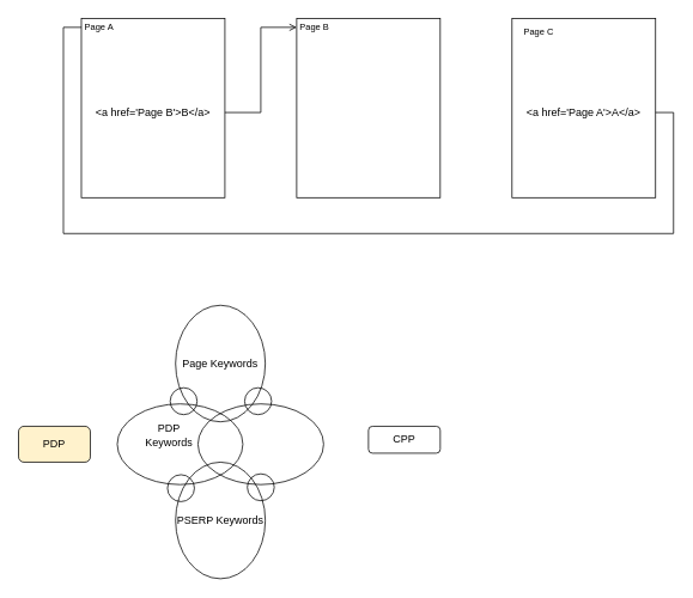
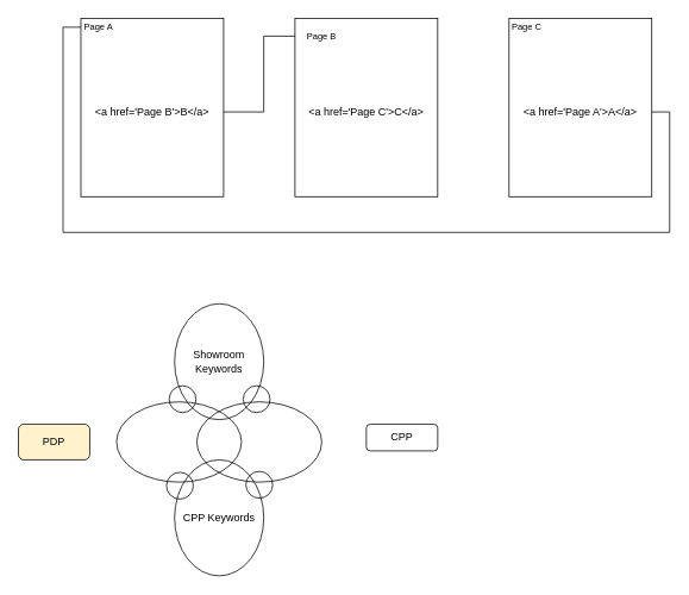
  <mxCell id="0" />
  <mxCell id="1" parent="0" />
  <mxCell id="2" value="&lt;p&gt;&lt;br&gt;&lt;/p&gt;" style="rounded=0;whiteSpace=wrap;html=1;align=left;" parent="1" vertex="1"><mxGeometry x="90" y="20" width="160" height="200" as="geometry" /></mxCell>
  <mxCell id="3" value="&lt;font style=&quot;font-size: 10px;&quot;&gt;Page A&lt;/font&gt;" style="text;html=1;align=center;verticalAlign=middle;whiteSpace=wrap;rounded=0;" parent="1" vertex="1"><mxGeometry x="90" y="20" width="40" height="20" as="geometry" /></mxCell>
  <mxCell id="4" style="edgeStyle=orthogonalEdgeStyle;rounded=0;orthogonalLoop=1;jettySize=auto;html=1;exitX=1;exitY=0.5;exitDx=0;exitDy=0;entryX=0;entryY=0.5;entryDx=0;entryDy=0;endArrow=open;" parent="1" source="5" target="7" edge="1"><mxGeometry relative="1" as="geometry" /></mxCell>
  <mxCell id="5" value="&amp;lt;a href='Page B'&amp;gt;B&amp;lt;/a&amp;gt;" style="text;html=1;align=center;verticalAlign=middle;whiteSpace=wrap;rounded=0;" parent="1" vertex="1"><mxGeometry x="90" y="110" width="160" height="30" as="geometry" /></mxCell>
  <mxCell id="6" value="&lt;p&gt;&lt;br&gt;&lt;/p&gt;" style="rounded=0;whiteSpace=wrap;html=1;align=left;" parent="1" vertex="1"><mxGeometry x="330" y="20" width="160" height="200" as="geometry" /></mxCell>
- <mxCell id="7" value="&lt;font style=&quot;font-size: 10px;&quot;&gt;Page B&lt;/font&gt;" style="text;html=1;align=center;verticalAlign=middle;whiteSpace=wrap;rounded=0;" parent="1" vertex="1"><mxGeometry x="330" y="20" width="40" height="20" as="geometry" /></mxCell>
+ <mxCell id="7" value="&lt;font style=&quot;font-size: 10px;&quot;&gt;Page B&lt;/font&gt;" style="text;html=1;align=center;verticalAlign=middle;whiteSpace=wrap;rounded=0;" parent="1" vertex="1"><mxGeometry x="340" y="30" width="40" height="20" as="geometry" /></mxCell>
+ <mxCell id="8" value="&amp;lt;a href='Page C'&amp;gt;C&amp;lt;/a&amp;gt;" style="text;html=1;align=center;verticalAlign=middle;whiteSpace=wrap;rounded=0;" parent="1" vertex="1"><mxGeometry x="330" y="110" width="160" height="30" as="geometry" /></mxCell>
  <mxCell id="9" value="&lt;p&gt;&lt;br&gt;&lt;/p&gt;" style="rounded=0;whiteSpace=wrap;html=1;align=left;" parent="1" vertex="1"><mxGeometry x="570" y="20" width="160" height="200" as="geometry" /></mxCell>
- <mxCell id="10" value="&lt;font style=&quot;font-size: 10px;&quot;&gt;Page C&lt;/font&gt;" style="text;html=1;align=center;verticalAlign=middle;whiteSpace=wrap;rounded=0;" parent="1" vertex="1"><mxGeometry x="580" y="25" width="40" height="20" as="geometry" /></mxCell>
+ <mxCell id="10" value="&lt;font style=&quot;font-size: 10px;&quot;&gt;Page C&lt;/font&gt;" style="text;html=1;align=center;verticalAlign=middle;whiteSpace=wrap;rounded=0;" parent="1" vertex="1"><mxGeometry x="570" y="20" width="40" height="20" as="geometry" /></mxCell>
  <mxCell id="11" style="edgeStyle=orthogonalEdgeStyle;rounded=0;orthogonalLoop=1;jettySize=auto;html=1;exitX=1;exitY=0.5;exitDx=0;exitDy=0;entryX=0;entryY=0.5;entryDx=0;entryDy=0;endArrow=none;" parent="1" source="12" target="3" edge="1"><mxGeometry relative="1" as="geometry"><Array as="points"><mxPoint x="750" y="125" /><mxPoint x="750" y="260" /><mxPoint x="70" y="260" /><mxPoint x="70" y="30" /></Array></mxGeometry></mxCell>
  <mxCell id="12" value="&amp;lt;a href='Page A'&amp;gt;A&amp;lt;/a&amp;gt;" style="text;html=1;align=center;verticalAlign=middle;whiteSpace=wrap;rounded=0;" parent="1" vertex="1"><mxGeometry x="570" y="110" width="160" height="30" as="geometry" /></mxCell>
  <mxCell id="13" value="PDP" style="rounded=1;whiteSpace=wrap;html=1;fillColor=#fff2cc;" vertex="1" parent="1"><mxGeometry x="20" y="475" width="80" height="40" as="geometry" /></mxCell>
  <mxCell id="14" value="CPP" style="rounded=1;whiteSpace=wrap;html=1;" vertex="1" parent="1"><mxGeometry x="410" y="475" width="80" height="30" as="geometry" /></mxCell>
- <mxCell id="15" value="PSERP Keywords" style="ellipse;whiteSpace=wrap;html=1;fillColor=none;" vertex="1" parent="1"><mxGeometry x="195" y="515" width="100" height="130" as="geometry" /></mxCell>
- <mxCell id="16" value="Page Keywords" style="ellipse;whiteSpace=wrap;html=1;fillColor=none;" vertex="1" parent="1"><mxGeometry x="195" y="340" width="100" height="130" as="geometry" /></mxCell>
+ <mxCell id="15" value="CPP Keywords" style="ellipse;whiteSpace=wrap;html=1;fillColor=none;" vertex="1" parent="1"><mxGeometry x="195" y="515" width="100" height="130" as="geometry" /></mxCell>
+ <mxCell id="16" value="Showroom Keywords" style="ellipse;whiteSpace=wrap;html=1;fillColor=none;" vertex="1" parent="1"><mxGeometry x="195" y="340" width="100" height="130" as="geometry" /></mxCell>
  <mxCell id="17" value="" style="ellipse;whiteSpace=wrap;html=1;fillColor=none;" vertex="1" parent="1"><mxGeometry x="272" y="432" width="30" height="30" as="geometry" /></mxCell>
  <mxCell id="18" value="" style="ellipse;whiteSpace=wrap;html=1;fillColor=none;align=left;" vertex="1" parent="1"><mxGeometry x="130" y="450" width="140" height="90" as="geometry" /></mxCell>
  <mxCell id="19" value="" style="ellipse;whiteSpace=wrap;html=1;fillColor=none;align=right;" vertex="1" parent="1"><mxGeometry x="220" y="450" width="140" height="90" as="geometry" /></mxCell>
- <mxCell id="20" value="PDP Keywords" style="text;html=1;align=center;verticalAlign=middle;whiteSpace=wrap;rounded=0;" vertex="1" parent="1"><mxGeometry x="156" y="470" width="64" height="30" as="geometry" /></mxCell>
  <mxCell id="21" value="" style="ellipse;whiteSpace=wrap;html=1;fillColor=none;" vertex="1" parent="1"><mxGeometry x="275" y="528" width="30" height="30" as="geometry" /></mxCell>
  <mxCell id="22" value="" style="ellipse;whiteSpace=wrap;html=1;fillColor=none;" vertex="1" parent="1"><mxGeometry x="189" y="432" width="30" height="30" as="geometry" /></mxCell>
  <mxCell id="23" value="" style="ellipse;whiteSpace=wrap;html=1;fillColor=none;" vertex="1" parent="1"><mxGeometry x="186" y="529" width="30" height="30" as="geometry" /></mxCell>
